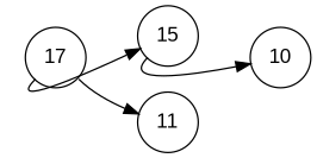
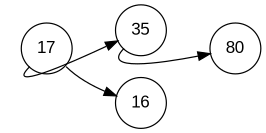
  digraph {
    rankdir=LR
    node [fontname=Arial shape=circle]
    edge [tailport=sw]
    n1 [label=17 width=0.5]
-   n2 [label=15 width=0.5]
-   n3 [label=11 width=0.5]
-   n4 [label=10 width=0.5]
+   n2 [label=35 width=0.5]
+   n3 [label=16 width=0.5]
+   n4 [label=80 width=0.5]
    n1 -> n2
    n1 -> n3 [tailport=se]
    n2 -> n4
  }
